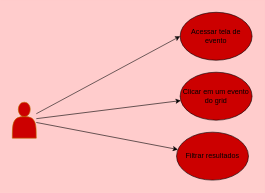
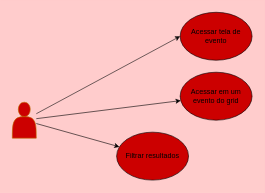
  <mxCell id="0" />
  <mxCell id="1" parent="0" />
  <mxCell id="2" style="edgeStyle=none;html=1;entryX=0;entryY=0.5;entryDx=0;entryDy=0;fontColor=#0d0c0c;strokeColor=#0d0c0c;" parent="1" source="5" target="6" edge="1"><mxGeometry relative="1" as="geometry" /></mxCell>
  <mxCell id="3" style="edgeStyle=none;html=1;fontColor=#000000;strokeColor=#000000;" parent="1" source="5" target="7" edge="1"><mxGeometry relative="1" as="geometry" /></mxCell>
  <mxCell id="4" style="edgeStyle=none;html=1;strokeColor=#000000;fontColor=#000000;" parent="1" source="5" target="8" edge="1"><mxGeometry relative="1" as="geometry" /></mxCell>
  <mxCell id="5" value="&lt;div style=&quot;text-align: justify;&quot;&gt;&lt;br&gt;&lt;/div&gt;" style="shape=actor;whiteSpace=wrap;html=1;fillColor=#CC0000;fontColor=#000000;strokeColor=#BD7000;align=right;" parent="1" vertex="1"><mxGeometry x="20" y="170" width="40" height="60" as="geometry" /></mxCell>
  <mxCell id="6" value="Acessar tela de evento" style="ellipse;whiteSpace=wrap;html=1;fillColor=#CC0000;" parent="1" vertex="1"><mxGeometry x="300" y="20" width="120" height="80" as="geometry" /></mxCell>
- <mxCell id="7" value="Clicar em um evento do grid" style="ellipse;whiteSpace=wrap;html=1;fillColor=#CC0000;" parent="1" vertex="1"><mxGeometry x="300" y="120" width="120" height="80" as="geometry" /></mxCell>
- <mxCell id="8" value="Filtrar resultados" style="ellipse;whiteSpace=wrap;html=1;fillColor=#CC0000;" parent="1" vertex="1"><mxGeometry x="294" y="220" width="120" height="80" as="geometry" /></mxCell>
+ <mxCell id="7" value="Acessar em um evento do grid" style="ellipse;whiteSpace=wrap;html=1;fillColor=#CC0000;" parent="1" vertex="1"><mxGeometry x="300" y="120" width="120" height="80" as="geometry" /></mxCell>
+ <mxCell id="8" value="Filtrar resultados" style="ellipse;whiteSpace=wrap;html=1;fillColor=#CC0000;" parent="1" vertex="1"><mxGeometry x="194" y="220" width="120" height="80" as="geometry" /></mxCell>
